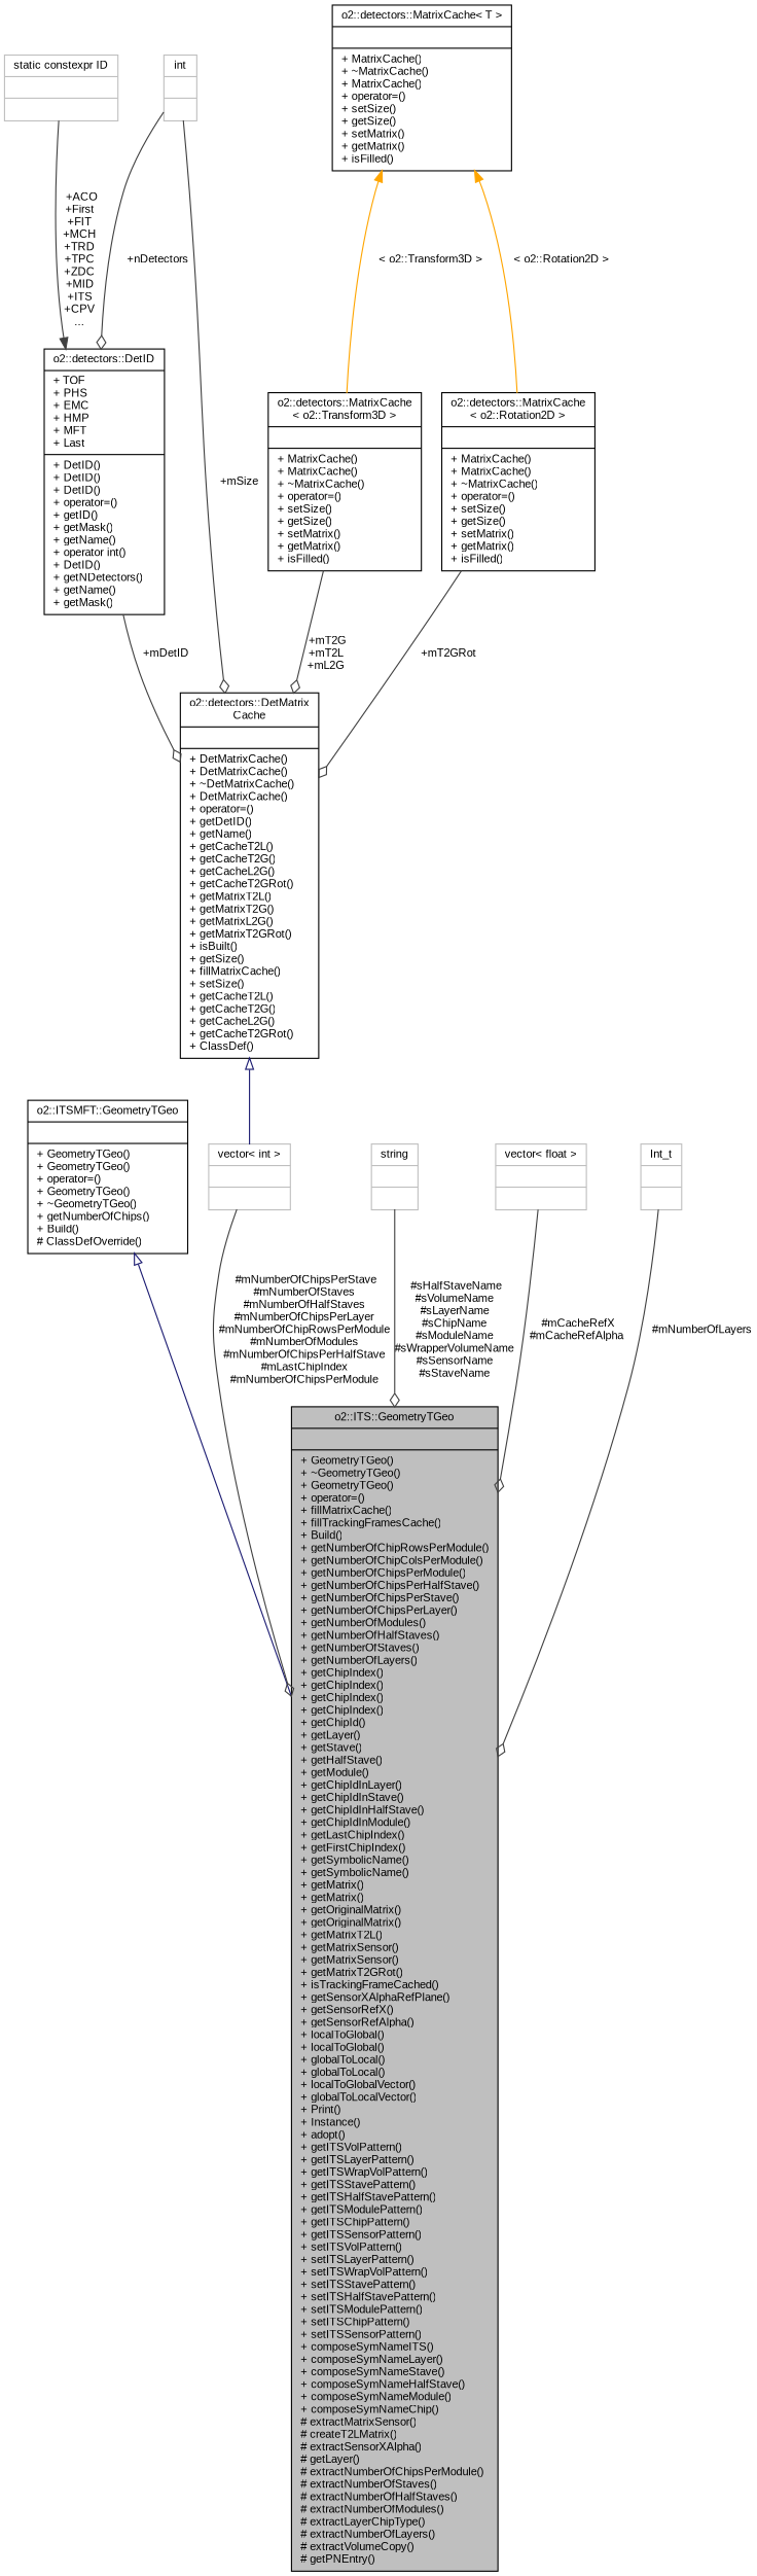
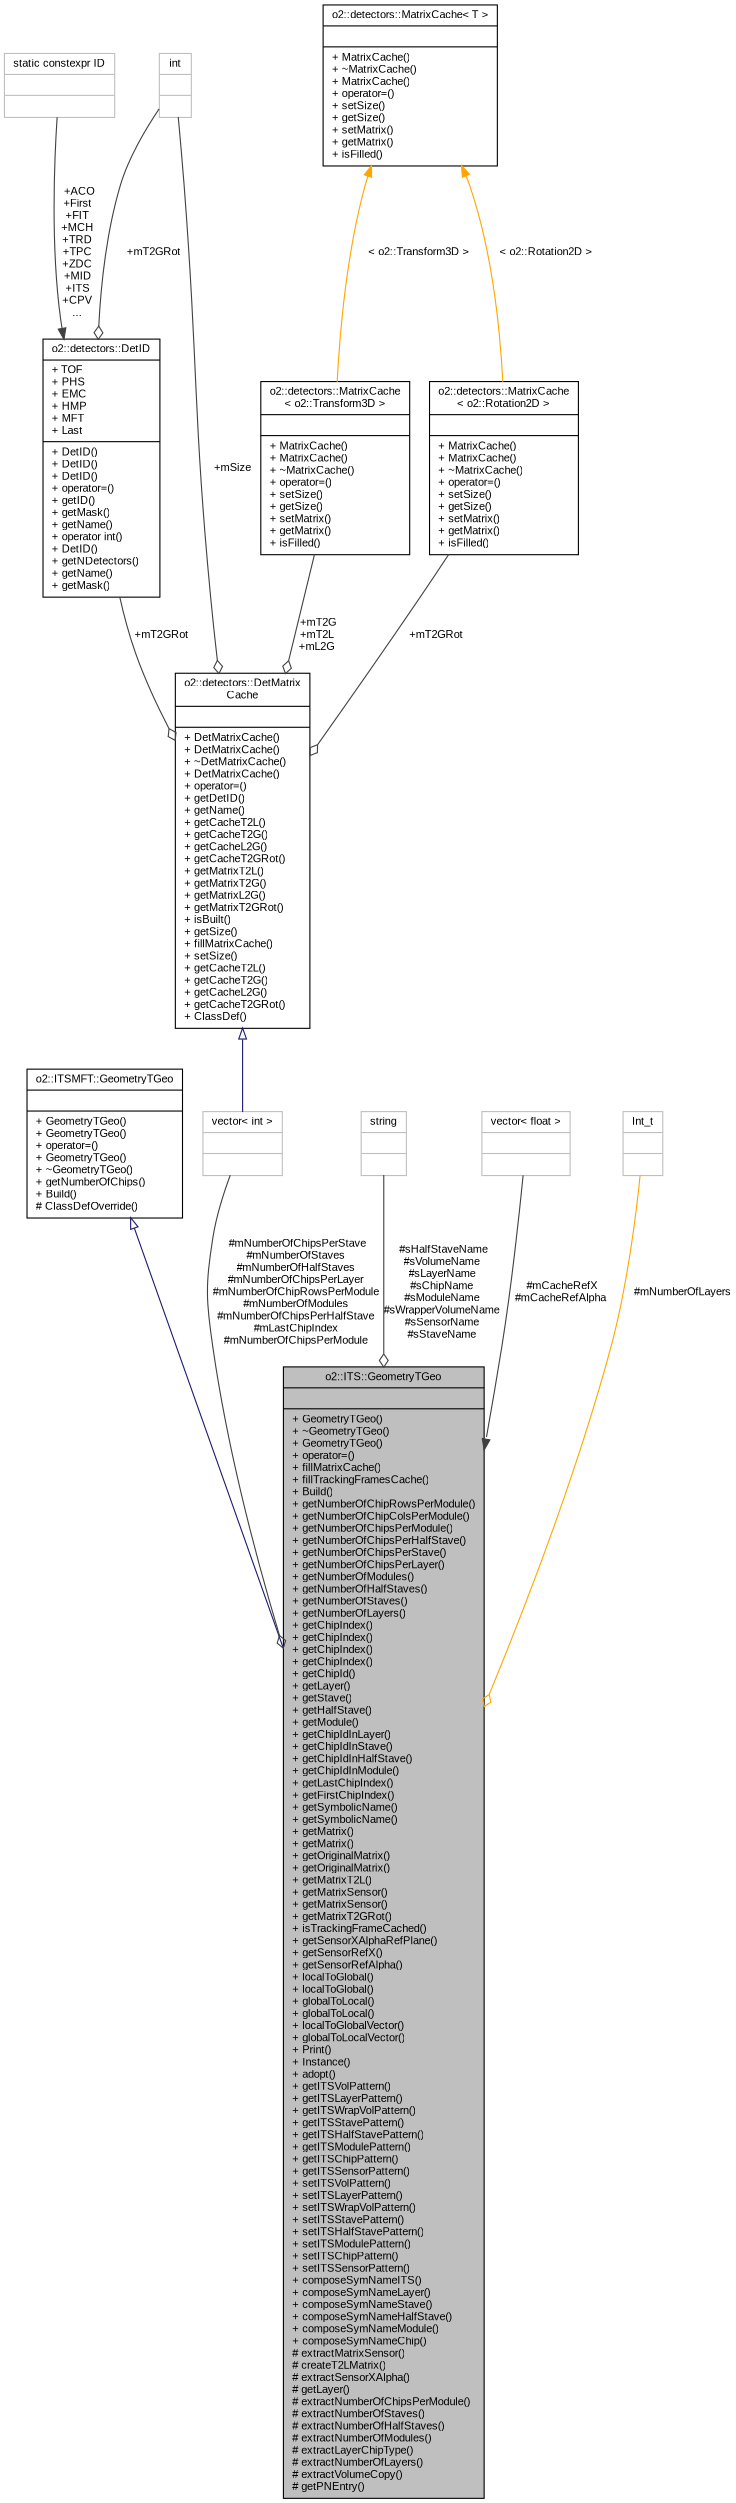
  digraph {
    fontname="Liberation Sans"
    node [color=black fontname="Liberation Sans" fontsize=10 shape=record]
    edge [color=grey25 fontname="Liberation Sans" fontsize=10 labelfontname=Helvetica labelfontsize=10 style=solid arrowhead=odiamond]
    n1 [fillcolor=grey75 fontcolor=black height=0.2 label="{o2::ITS::GeometryTGeo\n||+ GeometryTGeo()\l+ ~GeometryTGeo()\l+ GeometryTGeo()\l+ operator=()\l+ fillMatrixCache()\l+ fillTrackingFramesCache()\l+ Build()\l+ getNumberOfChipRowsPerModule()\l+ getNumberOfChipColsPerModule()\l+ getNumberOfChipsPerModule()\l+ getNumberOfChipsPerHalfStave()\l+ getNumberOfChipsPerStave()\l+ getNumberOfChipsPerLayer()\l+ getNumberOfModules()\l+ getNumberOfHalfStaves()\l+ getNumberOfStaves()\l+ getNumberOfLayers()\l+ getChipIndex()\l+ getChipIndex()\l+ getChipIndex()\l+ getChipIndex()\l+ getChipId()\l+ getLayer()\l+ getStave()\l+ getHalfStave()\l+ getModule()\l+ getChipIdInLayer()\l+ getChipIdInStave()\l+ getChipIdInHalfStave()\l+ getChipIdInModule()\l+ getLastChipIndex()\l+ getFirstChipIndex()\l+ getSymbolicName()\l+ getSymbolicName()\l+ getMatrix()\l+ getMatrix()\l+ getOriginalMatrix()\l+ getOriginalMatrix()\l+ getMatrixT2L()\l+ getMatrixSensor()\l+ getMatrixSensor()\l+ getMatrixT2GRot()\l+ isTrackingFrameCached()\l+ getSensorXAlphaRefPlane()\l+ getSensorRefX()\l+ getSensorRefAlpha()\l+ localToGlobal()\l+ localToGlobal()\l+ globalToLocal()\l+ globalToLocal()\l+ localToGlobalVector()\l+ globalToLocalVector()\l+ Print()\l+ Instance()\l+ adopt()\l+ getITSVolPattern()\l+ getITSLayerPattern()\l+ getITSWrapVolPattern()\l+ getITSStavePattern()\l+ getITSHalfStavePattern()\l+ getITSModulePattern()\l+ getITSChipPattern()\l+ getITSSensorPattern()\l+ setITSVolPattern()\l+ setITSLayerPattern()\l+ setITSWrapVolPattern()\l+ setITSStavePattern()\l+ setITSHalfStavePattern()\l+ setITSModulePattern()\l+ setITSChipPattern()\l+ setITSSensorPattern()\l+ composeSymNameITS()\l+ composeSymNameLayer()\l+ composeSymNameStave()\l+ composeSymNameHalfStave()\l+ composeSymNameModule()\l+ composeSymNameChip()\l# extractMatrixSensor()\l# createT2LMatrix()\l# extractSensorXAlpha()\l# getLayer()\l# extractNumberOfChipsPerModule()\l# extractNumberOfStaves()\l# extractNumberOfHalfStaves()\l# extractNumberOfModules()\l# extractLayerChipType()\l# extractNumberOfLayers()\l# extractVolumeCopy()\l# getPNEntry()\l}" style=filled width=0.4]
    n2 [height=0.2 label="{o2::ITSMFT::GeometryTGeo\n||+ GeometryTGeo()\l+ GeometryTGeo()\l+ operator=()\l+ GeometryTGeo()\l+ ~GeometryTGeo()\l+ getNumberOfChips()\l+ Build()\l# ClassDefOverride()\l}" width=0.4]
    n3 [height=0.2 label="{o2::detectors::DetMatrix\lCache\n||+ DetMatrixCache()\l+ DetMatrixCache()\l+ ~DetMatrixCache()\l+ DetMatrixCache()\l+ operator=()\l+ getDetID()\l+ getName()\l+ getCacheT2L()\l+ getCacheT2G()\l+ getCacheL2G()\l+ getCacheT2GRot()\l+ getMatrixT2L()\l+ getMatrixT2G()\l+ getMatrixL2G()\l+ getMatrixT2GRot()\l+ isBuilt()\l+ getSize()\l+ fillMatrixCache()\l+ setSize()\l+ getCacheT2L()\l+ getCacheT2G()\l+ getCacheL2G()\l+ getCacheT2GRot()\l+ ClassDef()\l}" width=0.4]
    n4 [color=grey75 height=0.2 label="{vector\< int \>\n||}" width=0.4]
    n5 [height=0.2 label="{o2::detectors::DetID\n|+ TOF\l+ PHS\l+ EMC\l+ HMP\l+ MFT\l+ Last\l|+ DetID()\l+ DetID()\l+ DetID()\l+ operator=()\l+ getID()\l+ getMask()\l+ getName()\l+ operator int()\l+ DetID()\l+ getNDetectors()\l+ getName()\l+ getMask()\l}" width=0.4]
    n6 [color=grey75 height=0.2 label="{static constexpr ID\n||}" width=0.4]
    n7 [color=grey75 height=0.2 label="{int\n||}" width=0.4]
    n8 [height=0.2 label="{o2::detectors::MatrixCache\l\< o2::Transform3D \>\n||+ MatrixCache()\l+ MatrixCache()\l+ ~MatrixCache()\l+ operator=()\l+ setSize()\l+ getSize()\l+ setMatrix()\l+ getMatrix()\l+ isFilled()\l}" width=0.4]
    n9 [height=0.2 label="{o2::detectors::MatrixCache\< T \>\n||+ MatrixCache()\l+ ~MatrixCache()\l+ MatrixCache()\l+ operator=()\l+ setSize()\l+ getSize()\l+ setMatrix()\l+ getMatrix()\l+ isFilled()\l}" width=0.4]
    n10 [height=0.2 label="{o2::detectors::MatrixCache\l\< o2::Rotation2D \>\n||+ MatrixCache()\l+ MatrixCache()\l+ ~MatrixCache()\l+ operator=()\l+ setSize()\l+ getSize()\l+ setMatrix()\l+ getMatrix()\l+ isFilled()\l}" width=0.4]
    n11 [color=grey75 height=0.2 label="{string\n||}" width=0.4]
    n12 [color=grey75 height=0.2 label="{vector\< float \>\n||}" width=0.4]
    n13 [color=grey75 height=0.2 label="{Int_t\n||}" width=0.4]
    n2 -> n1 [arrowtail=onormal color=midnightblue dir=back arrowhead=""]
    n3 -> n4 [arrowtail=onormal color=midnightblue dir=back arrowhead=""]
    n4 -> n1 [label=" #mNumberOfChipsPerStave\n#mNumberOfStaves\n#mNumberOfHalfStaves\n#mNumberOfChipsPerLayer\n#mNumberOfChipRowsPerModule\n#mNumberOfModules\n#mNumberOfChipsPerHalfStave\n#mLastChipIndex\n#mNumberOfChipsPerModule"]
-   n5 -> n3 [label=" +mDetID"]
+   n5 -> n3 [label=" +mT2GRot"]
    n6 -> n5 [arrowhead=normal label=" +ACO\n+First\n+FIT\n+MCH\n+TRD\n+TPC\n+ZDC\n+MID\n+ITS\n+CPV\n..."]
    n7 -> n3 [label=" +mSize"]
-   n7 -> n5 [label=" +nDetectors"]
+   n7 -> n5 [label=" +mT2GRot"]
    n8 -> n3 [label=" +mT2G\n+mT2L\n+mL2G"]
    n9 -> n8 [color=orange dir=back label=" \< o2::Transform3D \>" arrowhead=""]
    n9 -> n10 [color=orange dir=back label=" \< o2::Rotation2D \>" arrowhead=""]
    n10 -> n3 [label=" +mT2GRot"]
    n11 -> n1 [label=" #sHalfStaveName\n#sVolumeName\n#sLayerName\n#sChipName\n#sModuleName\n#sWrapperVolumeName\n#sSensorName\n#sStaveName"]
-   n12 -> n1 [label=" #mCacheRefX\n#mCacheRefAlpha"]
-   n13 -> n1 [label=" #mNumberOfLayers"]
+   n12 -> n1 [arrowhead=normal label=" #mCacheRefX\n#mCacheRefAlpha"]
+   n13 -> n1 [color=orange label=" #mNumberOfLayers"]
  }
